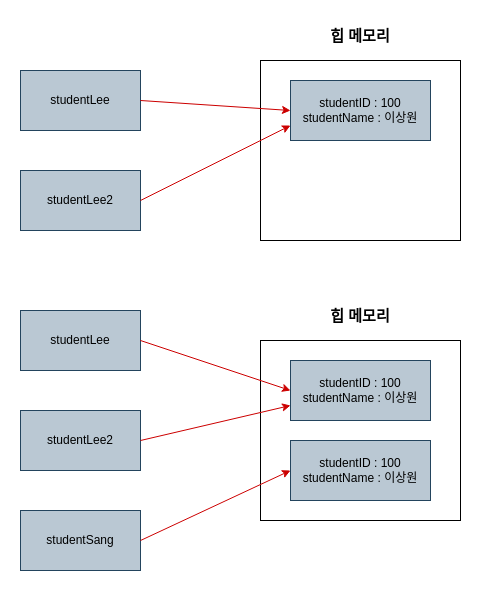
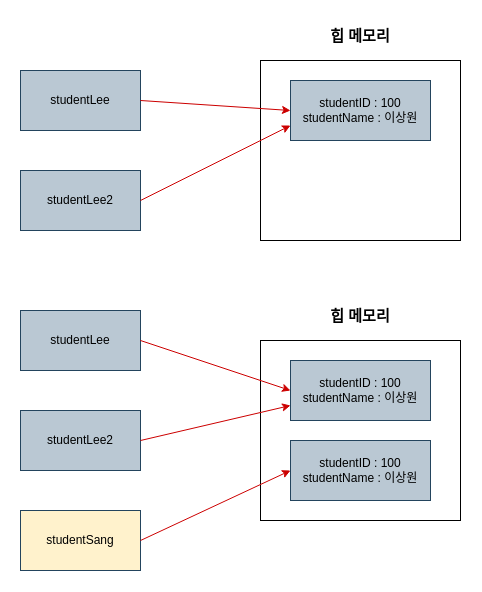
  <mxCell id="0" />
  <mxCell id="1" parent="0" />
  <mxCell id="2" value="studentLee" style="rounded=0;whiteSpace=wrap;html=1;fillColor=#bac8d3;strokeColor=#23445d;" vertex="1" parent="1"><mxGeometry x="20" y="70" width="120" height="60" as="geometry" /></mxCell>
  <mxCell id="3" value="studentLee2" style="rounded=0;whiteSpace=wrap;html=1;fillColor=#bac8d3;strokeColor=#23445d;" vertex="1" parent="1"><mxGeometry x="20" y="170" width="120" height="60" as="geometry" /></mxCell>
  <mxCell id="4" value="" style="rounded=0;whiteSpace=wrap;html=1;" vertex="1" parent="1"><mxGeometry x="260" y="60" width="200" height="180" as="geometry" /></mxCell>
  <mxCell id="5" value="&lt;font style=&quot;font-size: 15px;&quot;&gt;&lt;b&gt;힙 메모리&lt;/b&gt;&lt;/font&gt;" style="text;html=1;strokeColor=none;fillColor=none;align=center;verticalAlign=middle;whiteSpace=wrap;rounded=0;" vertex="1" parent="1"><mxGeometry x="310" y="20" width="100" height="30" as="geometry" /></mxCell>
  <mxCell id="6" value="studentID : 100&lt;br&gt;studentName : 이상원" style="rounded=0;whiteSpace=wrap;html=1;fillColor=#bac8d3;strokeColor=#23445d;" vertex="1" parent="1"><mxGeometry x="290" y="80" width="140" height="60" as="geometry" /></mxCell>
  <mxCell id="7" value="" style="endArrow=classic;html=1;rounded=0;exitX=1;exitY=0.5;exitDx=0;exitDy=0;entryX=0;entryY=0.5;entryDx=0;entryDy=0;strokeColor=#CC0000;" edge="1" parent="1" source="2" target="6"><mxGeometry width="50" height="50" relative="1" as="geometry"><mxPoint x="290" y="420" as="sourcePoint" /><mxPoint x="340" y="370" as="targetPoint" /></mxGeometry></mxCell>
  <mxCell id="8" value="" style="endArrow=classic;html=1;rounded=0;exitX=1;exitY=0.5;exitDx=0;exitDy=0;entryX=0;entryY=0.75;entryDx=0;entryDy=0;strokeColor=#CC0000;" edge="1" parent="1" source="3" target="6"><mxGeometry width="50" height="50" relative="1" as="geometry"><mxPoint x="150" y="110" as="sourcePoint" /><mxPoint x="300" y="120" as="targetPoint" /></mxGeometry></mxCell>
  <mxCell id="9" value="studentLee" style="rounded=0;whiteSpace=wrap;html=1;fillColor=#bac8d3;strokeColor=#23445d;" vertex="1" parent="1"><mxGeometry x="20" y="310" width="120" height="60" as="geometry" /></mxCell>
  <mxCell id="10" value="studentLee2" style="rounded=0;whiteSpace=wrap;html=1;fillColor=#bac8d3;strokeColor=#23445d;" vertex="1" parent="1"><mxGeometry x="20" y="410" width="120" height="60" as="geometry" /></mxCell>
  <mxCell id="11" value="" style="rounded=0;whiteSpace=wrap;html=1;" vertex="1" parent="1"><mxGeometry x="260" y="340" width="200" height="180" as="geometry" /></mxCell>
  <mxCell id="12" value="&lt;font style=&quot;font-size: 15px;&quot;&gt;&lt;b&gt;힙 메모리&lt;/b&gt;&lt;/font&gt;" style="text;html=1;strokeColor=none;fillColor=none;align=center;verticalAlign=middle;whiteSpace=wrap;rounded=0;" vertex="1" parent="1"><mxGeometry x="310" y="300" width="100" height="30" as="geometry" /></mxCell>
  <mxCell id="13" value="studentID : 100&lt;br&gt;studentName : 이상원" style="rounded=0;whiteSpace=wrap;html=1;fillColor=#bac8d3;strokeColor=#23445d;" vertex="1" parent="1"><mxGeometry x="290" y="360" width="140" height="60" as="geometry" /></mxCell>
  <mxCell id="14" value="" style="endArrow=classic;html=1;rounded=0;exitX=1;exitY=0.5;exitDx=0;exitDy=0;entryX=0;entryY=0.5;entryDx=0;entryDy=0;strokeColor=#CC0000;" edge="1" parent="1" source="9" target="13"><mxGeometry width="50" height="50" relative="1" as="geometry"><mxPoint x="290" y="700" as="sourcePoint" /><mxPoint x="340" y="650" as="targetPoint" /></mxGeometry></mxCell>
  <mxCell id="15" value="" style="endArrow=classic;html=1;rounded=0;exitX=1;exitY=0.5;exitDx=0;exitDy=0;entryX=0;entryY=0.75;entryDx=0;entryDy=0;strokeColor=#CC0000;" edge="1" parent="1" source="10" target="13"><mxGeometry width="50" height="50" relative="1" as="geometry"><mxPoint x="150" y="390" as="sourcePoint" /><mxPoint x="300" y="400" as="targetPoint" /></mxGeometry></mxCell>
  <mxCell id="16" value="studentID : 100&lt;br&gt;studentName : 이상원" style="rounded=0;whiteSpace=wrap;html=1;fillColor=#bac8d3;strokeColor=#23445d;" vertex="1" parent="1"><mxGeometry x="290" y="440" width="140" height="60" as="geometry" /></mxCell>
- <mxCell id="17" value="studentSang" style="rounded=0;whiteSpace=wrap;html=1;fillColor=#bac8d3;strokeColor=#23445d;" vertex="1" parent="1"><mxGeometry x="20" y="510" width="120" height="60" as="geometry" /></mxCell>
+ <mxCell id="17" value="studentSang" style="rounded=0;whiteSpace=wrap;html=1;fillColor=#fff2cc;strokeColor=#23445d;" vertex="1" parent="1"><mxGeometry x="20" y="510" width="120" height="60" as="geometry" /></mxCell>
  <mxCell id="18" value="" style="endArrow=classic;html=1;rounded=0;exitX=1;exitY=0.5;exitDx=0;exitDy=0;entryX=0;entryY=0.5;entryDx=0;entryDy=0;strokeColor=#CC0000;" edge="1" parent="1" source="17" target="16"><mxGeometry width="50" height="50" relative="1" as="geometry"><mxPoint x="150" y="450" as="sourcePoint" /><mxPoint x="300" y="415" as="targetPoint" /></mxGeometry></mxCell>
